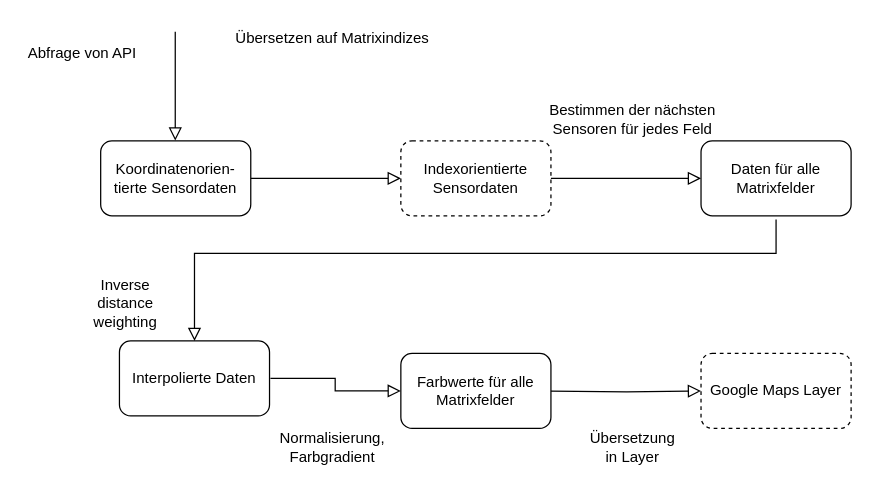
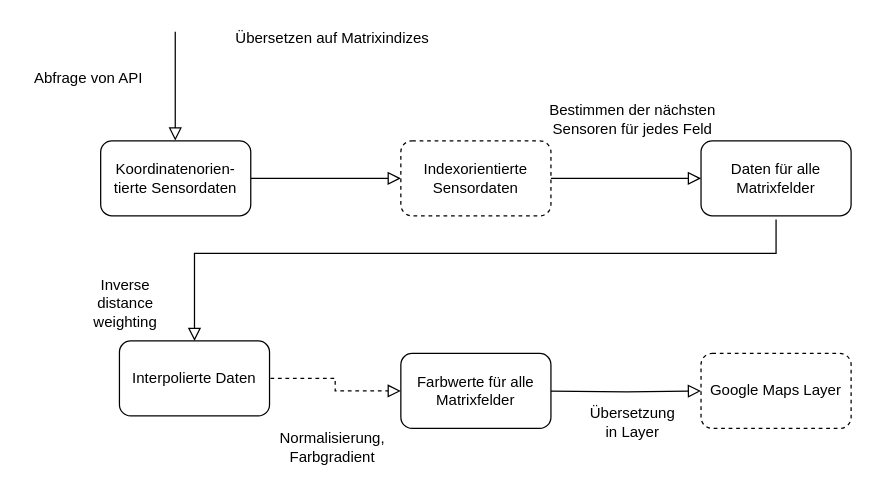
  <mxCell id="0" />
  <mxCell id="1" parent="0" />
  <mxCell id="2" value="" style="rounded=0;html=1;jettySize=auto;orthogonalLoop=1;fontSize=11;endArrow=block;endFill=0;endSize=8;strokeWidth=1;shadow=0;labelBackgroundColor=none;edgeStyle=orthogonalEdgeStyle;entryX=0;entryY=0.5;entryDx=0;entryDy=0;" parent="1" source="3" target="4" edge="1"><mxGeometry relative="1" as="geometry"><mxPoint x="400" y="82" as="targetPoint" /></mxGeometry></mxCell>
  <mxCell id="3" value="Koordinatenorien-tierte Sensordaten" style="rounded=1;whiteSpace=wrap;html=1;fontSize=12;glass=0;strokeWidth=1;shadow=0;" parent="1" vertex="1"><mxGeometry x="80" y="112" width="120" height="60" as="geometry" /></mxCell>
  <mxCell id="4" value="&lt;div&gt;Indexorientierte&lt;/div&gt;&lt;div&gt;Sensordaten&lt;br&gt;&lt;/div&gt;" style="rounded=1;whiteSpace=wrap;html=1;dashed=1;" vertex="1" parent="1"><mxGeometry x="320" y="112" width="120" height="60" as="geometry" /></mxCell>
  <mxCell id="5" value="" style="rounded=0;html=1;jettySize=auto;orthogonalLoop=1;fontSize=11;endArrow=block;endFill=0;endSize=8;strokeWidth=1;shadow=0;labelBackgroundColor=none;edgeStyle=orthogonalEdgeStyle;entryX=0.592;entryY=-0.075;entryDx=0;entryDy=0;entryPerimeter=0;" edge="1" parent="1"><mxGeometry relative="1" as="geometry"><mxPoint x="139.6" y="24.8" as="sourcePoint" /><mxPoint x="139.64" y="111.8" as="targetPoint" /><Array as="points"><mxPoint x="139.6" y="24.8" /></Array></mxGeometry></mxCell>
  <mxCell id="6" value="Übersetzen auf Matrixindizes" style="text;html=1;align=center;verticalAlign=middle;resizable=0;points=[];autosize=1;" vertex="1" parent="1"><mxGeometry x="180" y="20" width="170" height="20" as="geometry" /></mxCell>
  <mxCell id="7" value="&lt;div&gt;Bestimmen der nächsten&lt;/div&gt;&lt;div&gt;Sensoren für jedes Feld&lt;br&gt;&lt;/div&gt;" style="text;html=1;align=center;verticalAlign=middle;resizable=0;points=[];autosize=1;" vertex="1" parent="1"><mxGeometry x="430" y="80" width="150" height="30" as="geometry" /></mxCell>
  <mxCell id="8" value="Daten für alle Matrixfelder" style="rounded=1;whiteSpace=wrap;html=1;" vertex="1" parent="1"><mxGeometry x="560" y="112" width="120" height="60" as="geometry" /></mxCell>
  <mxCell id="9" value="" style="rounded=0;html=1;jettySize=auto;orthogonalLoop=1;fontSize=11;endArrow=block;endFill=0;endSize=8;strokeWidth=1;shadow=0;labelBackgroundColor=none;edgeStyle=orthogonalEdgeStyle;exitX=1;exitY=0.5;exitDx=0;exitDy=0;" edge="1" parent="1" source="4" target="8"><mxGeometry relative="1" as="geometry"><mxPoint x="419.583" y="172.003" as="sourcePoint" /><mxPoint x="419.583" y="259.503" as="targetPoint" /><Array as="points" /></mxGeometry></mxCell>
  <mxCell id="10" value="Interpolierte Daten" style="rounded=1;whiteSpace=wrap;html=1;" vertex="1" parent="1"><mxGeometry x="95" y="272" width="120" height="60" as="geometry" /></mxCell>
  <mxCell id="11" value="" style="rounded=0;html=1;jettySize=auto;orthogonalLoop=1;fontSize=11;endArrow=block;endFill=0;endSize=8;strokeWidth=1;shadow=0;labelBackgroundColor=none;edgeStyle=orthogonalEdgeStyle;entryX=0.5;entryY=0;entryDx=0;entryDy=0;" edge="1" parent="1" target="10"><mxGeometry relative="1" as="geometry"><mxPoint x="620" y="175" as="sourcePoint" /><mxPoint x="150" y="272" as="targetPoint" /><Array as="points"><mxPoint x="620" y="175" /><mxPoint x="620" y="202" /><mxPoint x="140" y="202" /></Array></mxGeometry></mxCell>
  <mxCell id="12" value="&lt;div class=&quot;module__title js-about-item-title&quot;&gt;&lt;span class=&quot;module__title__link&quot;&gt;Inverse distance weighting&lt;/span&gt;&lt;/div&gt;&lt;span class=&quot;js-about-item-abstr&quot;&gt;&lt;/span&gt;" style="text;html=1;strokeColor=none;fillColor=none;align=center;verticalAlign=middle;whiteSpace=wrap;rounded=0;" vertex="1" parent="1"><mxGeometry x="80" y="232" width="40" height="20" as="geometry" /></mxCell>
  <mxCell id="13" value="Farbwerte für alle Matrixfelder" style="rounded=1;whiteSpace=wrap;html=1;" vertex="1" parent="1"><mxGeometry x="320" y="282" width="120" height="60" as="geometry" /></mxCell>
- <mxCell id="14" value="Abfrage von API" style="text;html=1;align=center;verticalAlign=middle;resizable=0;points=[];autosize=1;" vertex="1" parent="1"><mxGeometry x="15" y="32" width="100" height="20" as="geometry" /></mxCell>
+ <mxCell id="14" value="Abfrage von API" style="text;html=1;align=center;verticalAlign=middle;resizable=0;points=[];autosize=1;" vertex="1" parent="1"><mxGeometry x="20" y="52" width="100" height="20" as="geometry" /></mxCell>
  <mxCell id="15" value="Google Maps Layer" style="rounded=1;whiteSpace=wrap;html=1;dashed=1;" vertex="1" parent="1"><mxGeometry x="560" y="282" width="120" height="60" as="geometry" /></mxCell>
- <mxCell id="16" value="" style="rounded=0;html=1;jettySize=auto;orthogonalLoop=1;fontSize=11;endArrow=block;endFill=0;endSize=8;strokeWidth=1;shadow=0;labelBackgroundColor=none;edgeStyle=orthogonalEdgeStyle;exitX=1.006;exitY=0.498;exitDx=0;exitDy=0;exitPerimeter=0;entryX=0;entryY=0.5;entryDx=0;entryDy=0;" edge="1" parent="1" source="10" target="13"><mxGeometry relative="1" as="geometry"><mxPoint x="294.583" y="282.003" as="sourcePoint" /><mxPoint x="290" y="362" as="targetPoint" /><Array as="points" /></mxGeometry></mxCell>
+ <mxCell id="16" value="" style="rounded=0;html=1;jettySize=auto;orthogonalLoop=1;fontSize=11;endArrow=block;endFill=0;endSize=8;strokeWidth=1;shadow=0;labelBackgroundColor=none;edgeStyle=orthogonalEdgeStyle;exitX=1.006;exitY=0.498;exitDx=0;exitDy=0;exitPerimeter=0;entryX=0;entryY=0.5;entryDx=0;entryDy=0;dashed=1;" edge="1" parent="1" source="10" target="13"><mxGeometry relative="1" as="geometry"><mxPoint x="294.583" y="282.003" as="sourcePoint" /><mxPoint x="290" y="362" as="targetPoint" /><Array as="points" /></mxGeometry></mxCell>
  <mxCell id="17" value="" style="rounded=0;html=1;jettySize=auto;orthogonalLoop=1;fontSize=11;endArrow=block;endFill=0;endSize=8;strokeWidth=1;shadow=0;labelBackgroundColor=none;edgeStyle=orthogonalEdgeStyle;entryX=0;entryY=0.5;entryDx=0;entryDy=0;" edge="1" parent="1" target="15"><mxGeometry relative="1" as="geometry"><mxPoint x="440" y="312.19" as="sourcePoint" /><mxPoint x="550.104" y="311.986" as="targetPoint" /><Array as="points" /></mxGeometry></mxCell>
  <mxCell id="18" value="&lt;div&gt;Normalisierung,&lt;br&gt;&lt;/div&gt;&lt;div&gt;Farbgradient&lt;/div&gt;" style="text;html=1;align=center;verticalAlign=middle;resizable=0;points=[];autosize=1;" vertex="1" parent="1"><mxGeometry x="215" y="342" width="100" height="30" as="geometry" /></mxCell>
- <mxCell id="19" value="&lt;div&gt;Übersetzung&lt;/div&gt;&lt;div&gt;in Layer&lt;br&gt;&lt;/div&gt;" style="text;html=1;align=center;verticalAlign=middle;resizable=0;points=[];autosize=1;" vertex="1" parent="1"><mxGeometry x="460" y="342" width="90" height="30" as="geometry" /></mxCell>
+ <mxCell id="19" value="&lt;div&gt;Übersetzung&lt;/div&gt;&lt;div&gt;in Layer&lt;br&gt;&lt;/div&gt;" style="text;html=1;align=center;verticalAlign=middle;resizable=0;points=[];autosize=1;" vertex="1" parent="1"><mxGeometry x="460" y="322" width="90" height="30" as="geometry" /></mxCell>
